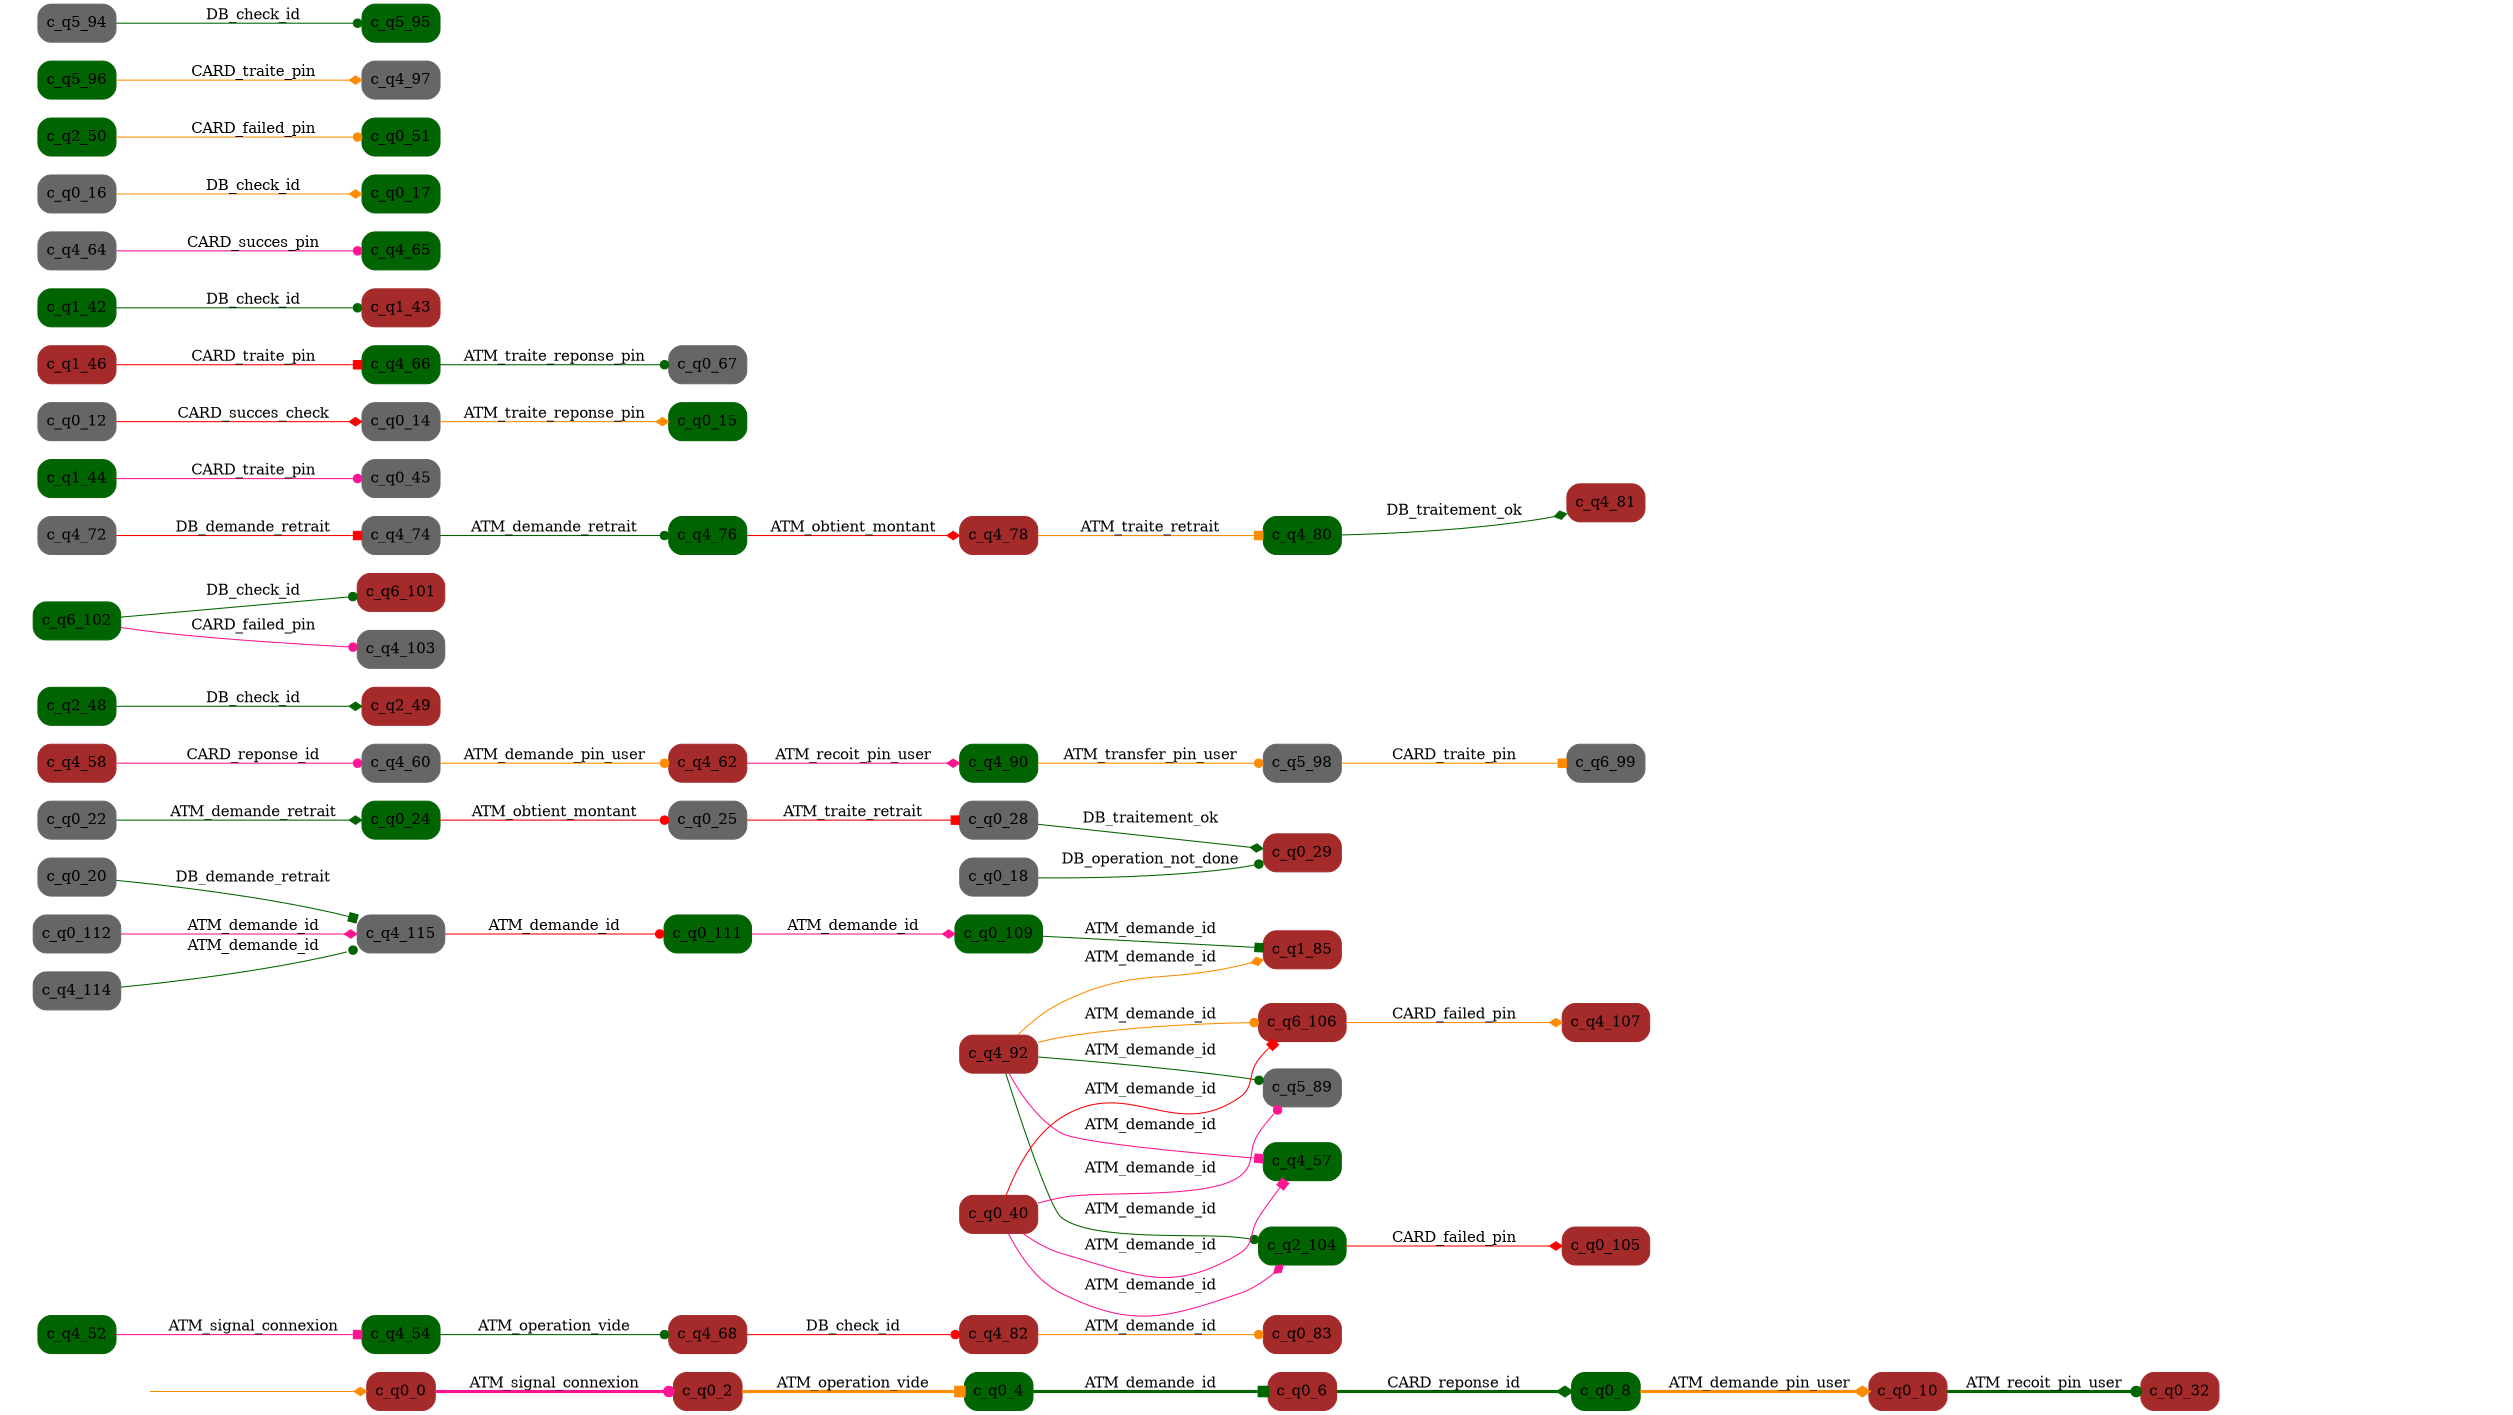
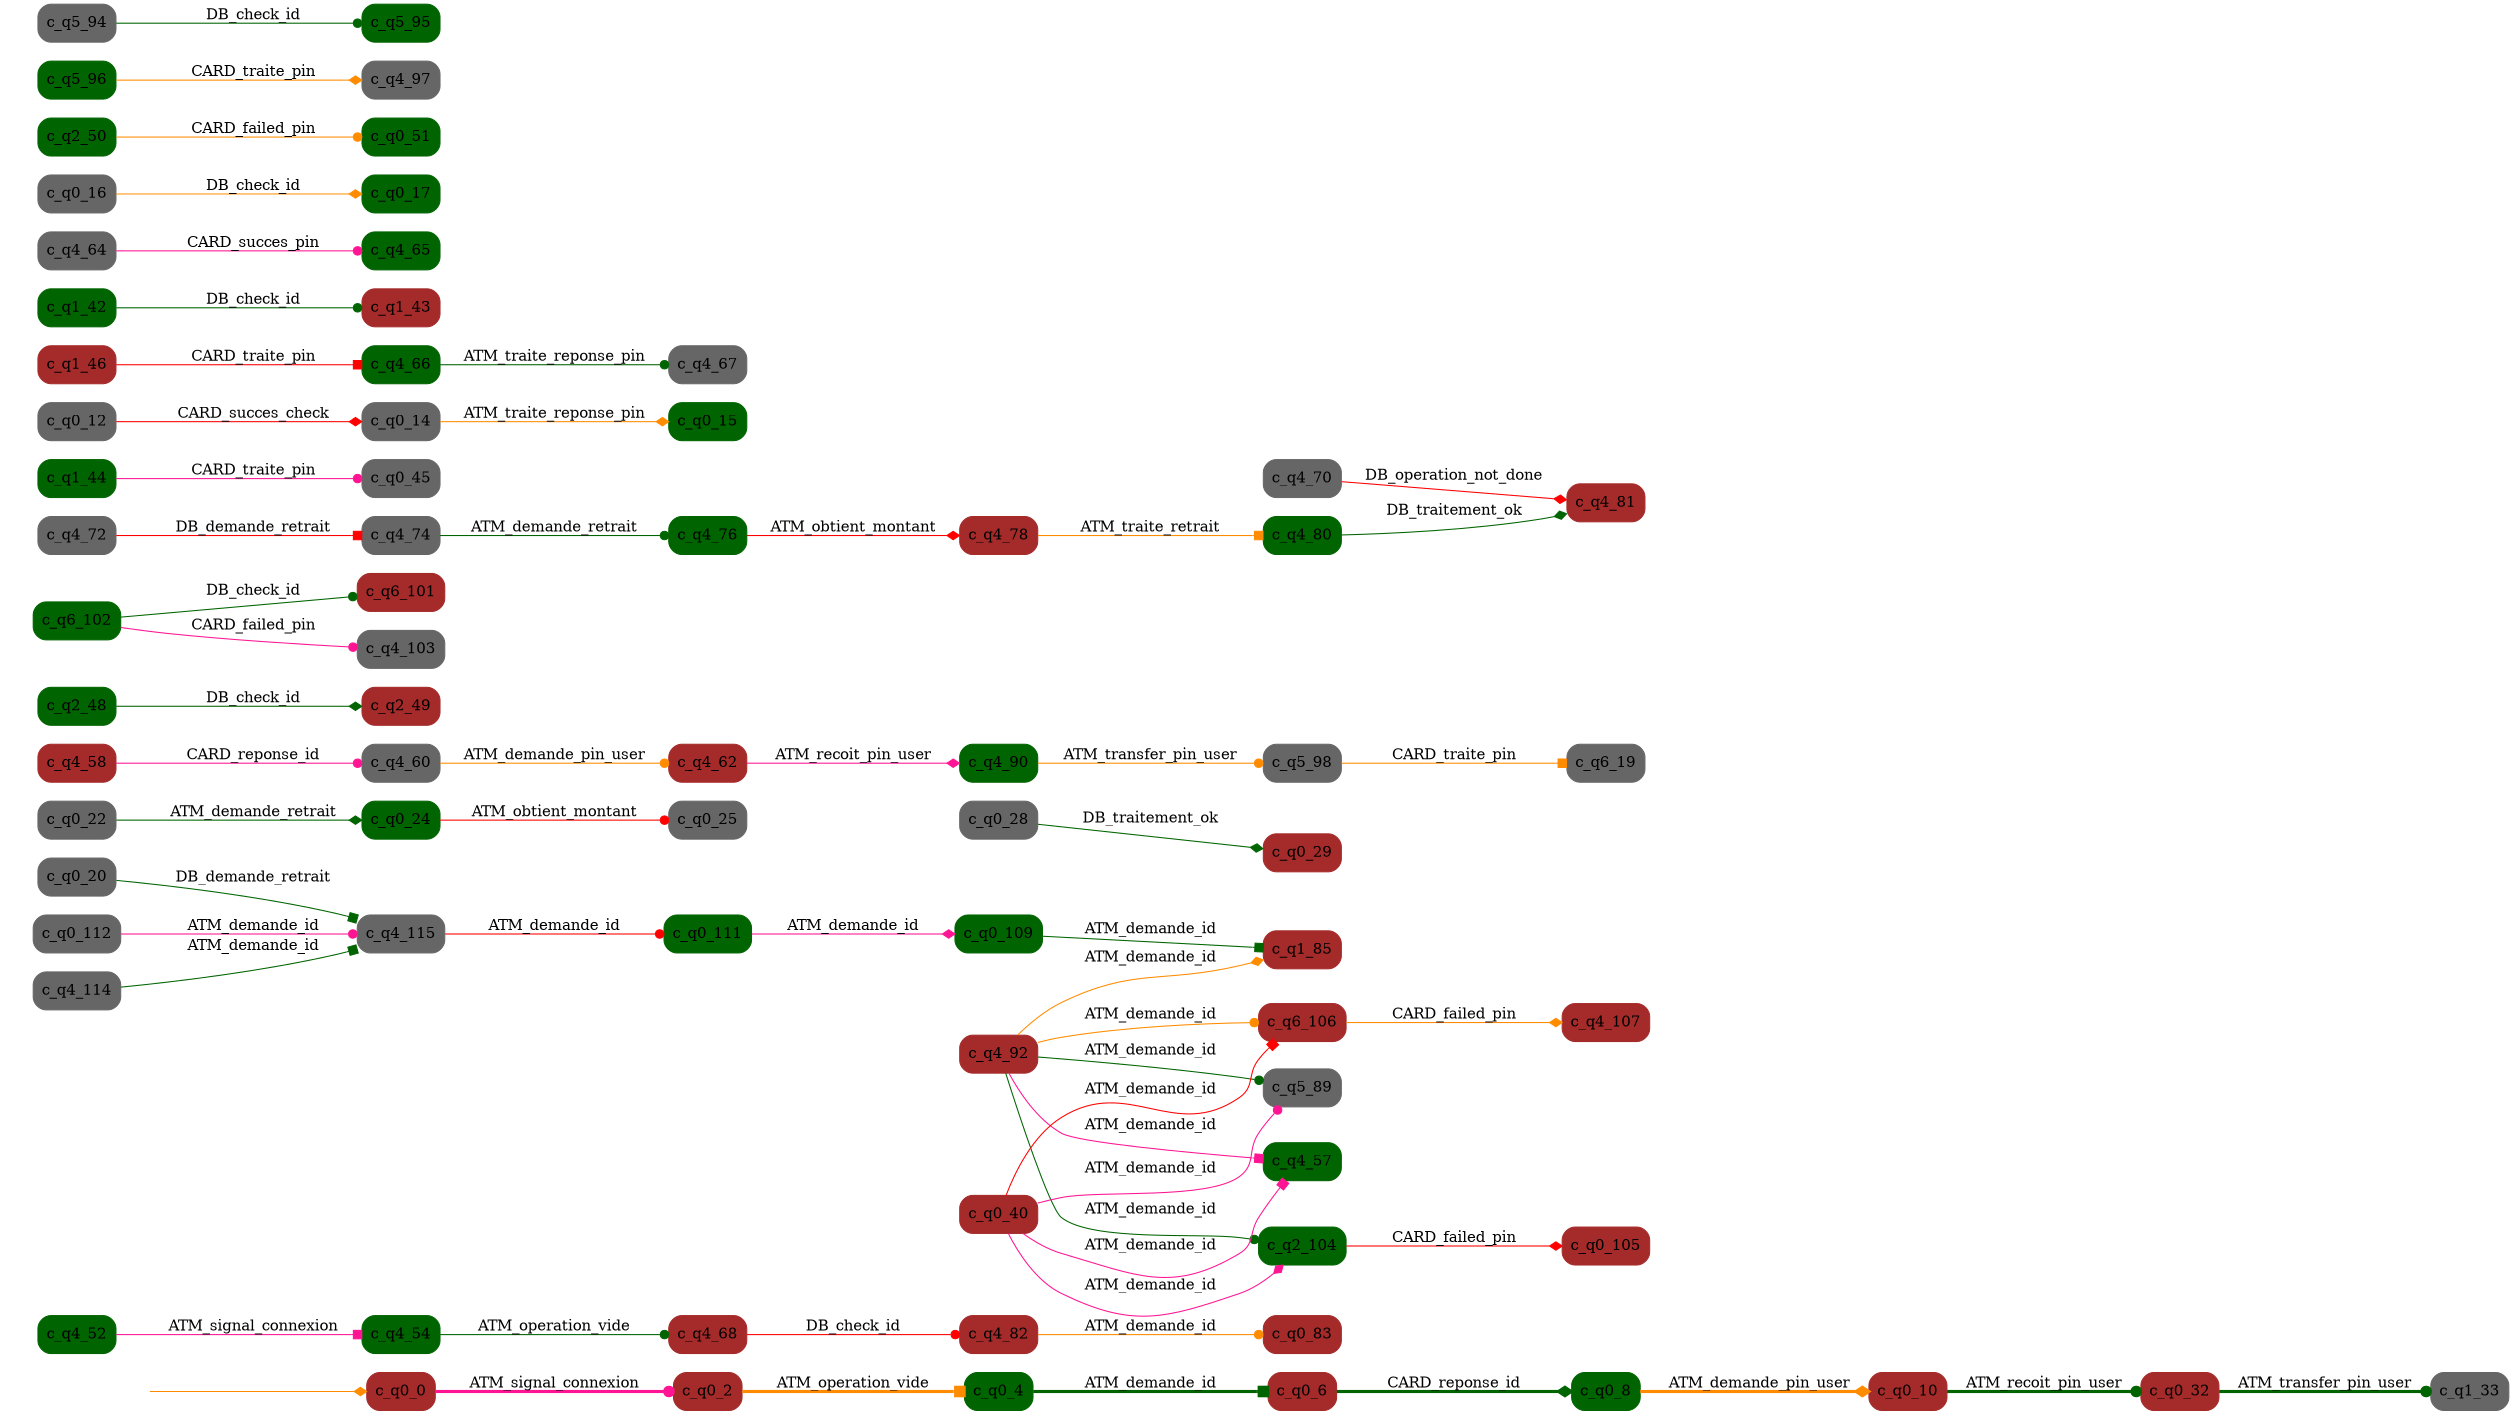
  digraph {
    rankdir=LR
    node [style="rounded, filled" color=gray40 shape=box]
    edge [arrowhead=dot color=darkgreen]
    start_c_q0_0 [style=invisible color="" shape=""]
    n2 [color=brown label=c_q0_0]
    n3 [color=brown label=c_q0_2]
    n4 [color=brown label=c_q4_68]
    n5 [color=brown label=c_q4_82]
    n6 [color=brown label=c_q0_83]
    n7 [label=c_q0_20]
    n8 [label=c_q4_115]
    n9 [label=c_q0_22]
    n10 [color=darkgreen label=c_q0_24]
    n11 [color=darkgreen label=c_q0_4]
    n12 [label=c_q5_98]
-   n13 [label=c_q6_99]
+   n13 [label=c_q6_19]
    n14 [color=darkgreen label=c_q2_48]
    n15 [color=brown label=c_q2_49]
    n16 [color=darkgreen label=c_q0_8]
    n17 [color=brown label=c_q0_10]
    n18 [color=brown label=c_q0_32]
    n19 [color=brown label=c_q6_101]
    n20 [color=darkgreen label=c_q4_57]
    n21 [color=darkgreen label=c_q0_111]
    n22 [color=darkgreen label=c_q0_109]
    n23 [color=brown label=c_q0_29]
    n24 [label=c_q0_25]
    n25 [label=c_q0_28]
    n26 [color=darkgreen label=c_q4_76]
    n27 [color=brown label=c_q4_78]
    n28 [color=darkgreen label=c_q4_80]
    n29 [color=brown label=c_q0_6]
    n30 [color=darkgreen label=c_q1_44]
    n31 [label=c_q0_45]
    n32 [color=brown label=c_q4_58]
    n33 [label=c_q4_60]
    n34 [color=brown label=c_q4_62]
    n35 [label=c_q0_14]
    n36 [color=darkgreen label=c_q0_15]
    n37 [label=c_q4_74]
-   n38 [label=c_q0_67]
+   n38 [label=c_q4_67]
    n39 [color=brown label=c_q1_43]
    n40 [label=c_q4_64]
    n41 [color=darkgreen label=c_q4_65]
    n42 [color=darkgreen label=c_q1_42]
    n43 [color=brown label=c_q4_81]
    n44 [color=brown label=c_q1_85]
    n45 [label=c_q5_89]
+   n46 [label=c_q1_33]
    n47 [color=darkgreen label=c_q0_17]
    n48 [color=darkgreen label=c_q0_51]
    n49 [label=c_q4_97]
    n50 [label=c_q0_16]
    n51 [color=brown label=c_q6_106]
    n52 [color=brown label=c_q4_107]
    n53 [color=brown label=c_q4_92]
    n54 [color=darkgreen label=c_q2_104]
    n55 [color=brown label=c_q0_105]
    n56 [label=c_q4_72]
    n57 [color=darkgreen label=c_q4_52]
    n58 [color=darkgreen label=c_q4_54]
    n59 [color=darkgreen label=c_q4_90]
    n60 [color=darkgreen label=c_q2_50]
    n61 [label=c_q4_103]
    n62 [color=darkgreen label=c_q5_95]
    n63 [color=brown label=c_q1_46]
    n64 [color=darkgreen label=c_q4_66]
    n65 [label=c_q5_94]
+   n66 [label=c_q4_70]
    n67 [color=brown label=c_q0_40]
-   n68 [label=c_q0_18]
    n69 [color=darkgreen label=c_q5_96]
    n70 [label=c_q0_12]
    n71 [color=darkgreen label=c_q6_102]
    n72 [label=c_q0_112]
    n73 [label=c_q4_114]
    start_c_q0_0 -> n2 [arrowhead=diamond color=darkorange]
    n2 -> n3 [color=deeppink label=ATM_signal_connexion penwidth=3]
    n3 -> n11 [arrowhead=box color=darkorange label=ATM_operation_vide penwidth=3]
    n4 -> n5 [color=red label=DB_check_id]
    n5 -> n6 [color=darkorange label=ATM_demande_id]
    n7 -> n8 [arrowhead=box label=DB_demande_retrait]
    n8 -> n21 [color=red label=ATM_demande_id]
    n9 -> n10 [arrowhead=diamond label=ATM_demande_retrait]
    n10 -> n24 [color=red label=ATM_obtient_montant]
    n11 -> n29 [arrowhead=box label=ATM_demande_id penwidth=3]
    n12 -> n13 [arrowhead=box color=darkorange label=CARD_traite_pin]
    n14 -> n15 [arrowhead=diamond label=DB_check_id]
    n16 -> n17 [arrowhead=diamond color=darkorange label=ATM_demande_pin_user penwidth=3]
    n17 -> n18 [label=ATM_recoit_pin_user penwidth=3]
+   n18 -> n46 [label=ATM_transfer_pin_user penwidth=3]
    n21 -> n22 [arrowhead=diamond color=deeppink label=ATM_demande_id]
    n22 -> n44 [arrowhead=box label=ATM_demande_id]
-   n24 -> n25 [arrowhead=box color=red label=ATM_traite_retrait]
    n25 -> n23 [arrowhead=diamond label=DB_traitement_ok]
    n26 -> n27 [arrowhead=diamond color=red label=ATM_obtient_montant]
    n27 -> n28 [arrowhead=box color=darkorange label=ATM_traite_retrait]
    n28 -> n43 [arrowhead=diamond label=DB_traitement_ok]
    n29 -> n16 [arrowhead=diamond label=CARD_reponse_id penwidth=3]
    n30 -> n31 [color=deeppink label=CARD_traite_pin]
    n32 -> n33 [color=deeppink label=CARD_reponse_id]
    n33 -> n34 [color=darkorange label=ATM_demande_pin_user]
    n34 -> n59 [arrowhead=diamond color=deeppink label=ATM_recoit_pin_user]
    n35 -> n36 [arrowhead=diamond color=darkorange label=ATM_traite_reponse_pin]
    n37 -> n26 [label=ATM_demande_retrait]
    n40 -> n41 [color=deeppink label=CARD_succes_pin]
    n42 -> n39 [label=DB_check_id]
    n50 -> n47 [arrowhead=diamond color=darkorange label=DB_check_id]
    n51 -> n52 [arrowhead=diamond color=darkorange label=CARD_failed_pin]
    n53 -> n20 [arrowhead=box color=deeppink label=ATM_demande_id]
    n53 -> n44 [arrowhead=diamond color=darkorange label=ATM_demande_id]
    n53 -> n45 [label=ATM_demande_id]
    n53 -> n51 [color=darkorange label=ATM_demande_id]
    n53 -> n54 [label=ATM_demande_id]
    n54 -> n55 [arrowhead=diamond color=red label=CARD_failed_pin]
    n56 -> n37 [arrowhead=box color=red label=DB_demande_retrait]
    n57 -> n58 [arrowhead=box color=deeppink label=ATM_signal_connexion]
    n58 -> n4 [label=ATM_operation_vide]
    n59 -> n12 [color=darkorange label=ATM_transfer_pin_user]
    n60 -> n48 [color=darkorange label=CARD_failed_pin]
    n63 -> n64 [arrowhead=box color=red label=CARD_traite_pin]
    n64 -> n38 [label=ATM_traite_reponse_pin]
    n65 -> n62 [label=DB_check_id]
+   n66 -> n43 [arrowhead=diamond color=red label=DB_operation_not_done]
    n67 -> n20 [arrowhead=box color=deeppink label=ATM_demande_id]
    n67 -> n45 [color=deeppink label=ATM_demande_id]
    n67 -> n51 [arrowhead=box color=red label=ATM_demande_id]
    n67 -> n54 [arrowhead=diamond color=deeppink label=ATM_demande_id]
-   n68 -> n23 [label=DB_operation_not_done]
    n69 -> n49 [arrowhead=diamond color=darkorange label=CARD_traite_pin]
    n70 -> n35 [arrowhead=diamond color=red label=CARD_succes_check]
    n71 -> n19 [label=DB_check_id]
    n71 -> n61 [color=deeppink label=CARD_failed_pin]
-   n72 -> n8 [arrowhead=diamond color=deeppink label=ATM_demande_id]
-   n73 -> n8 [label=ATM_demande_id]
+   n72 -> n8 [color=deeppink label=ATM_demande_id]
+   n73 -> n8 [arrowhead=box label=ATM_demande_id]
  }
